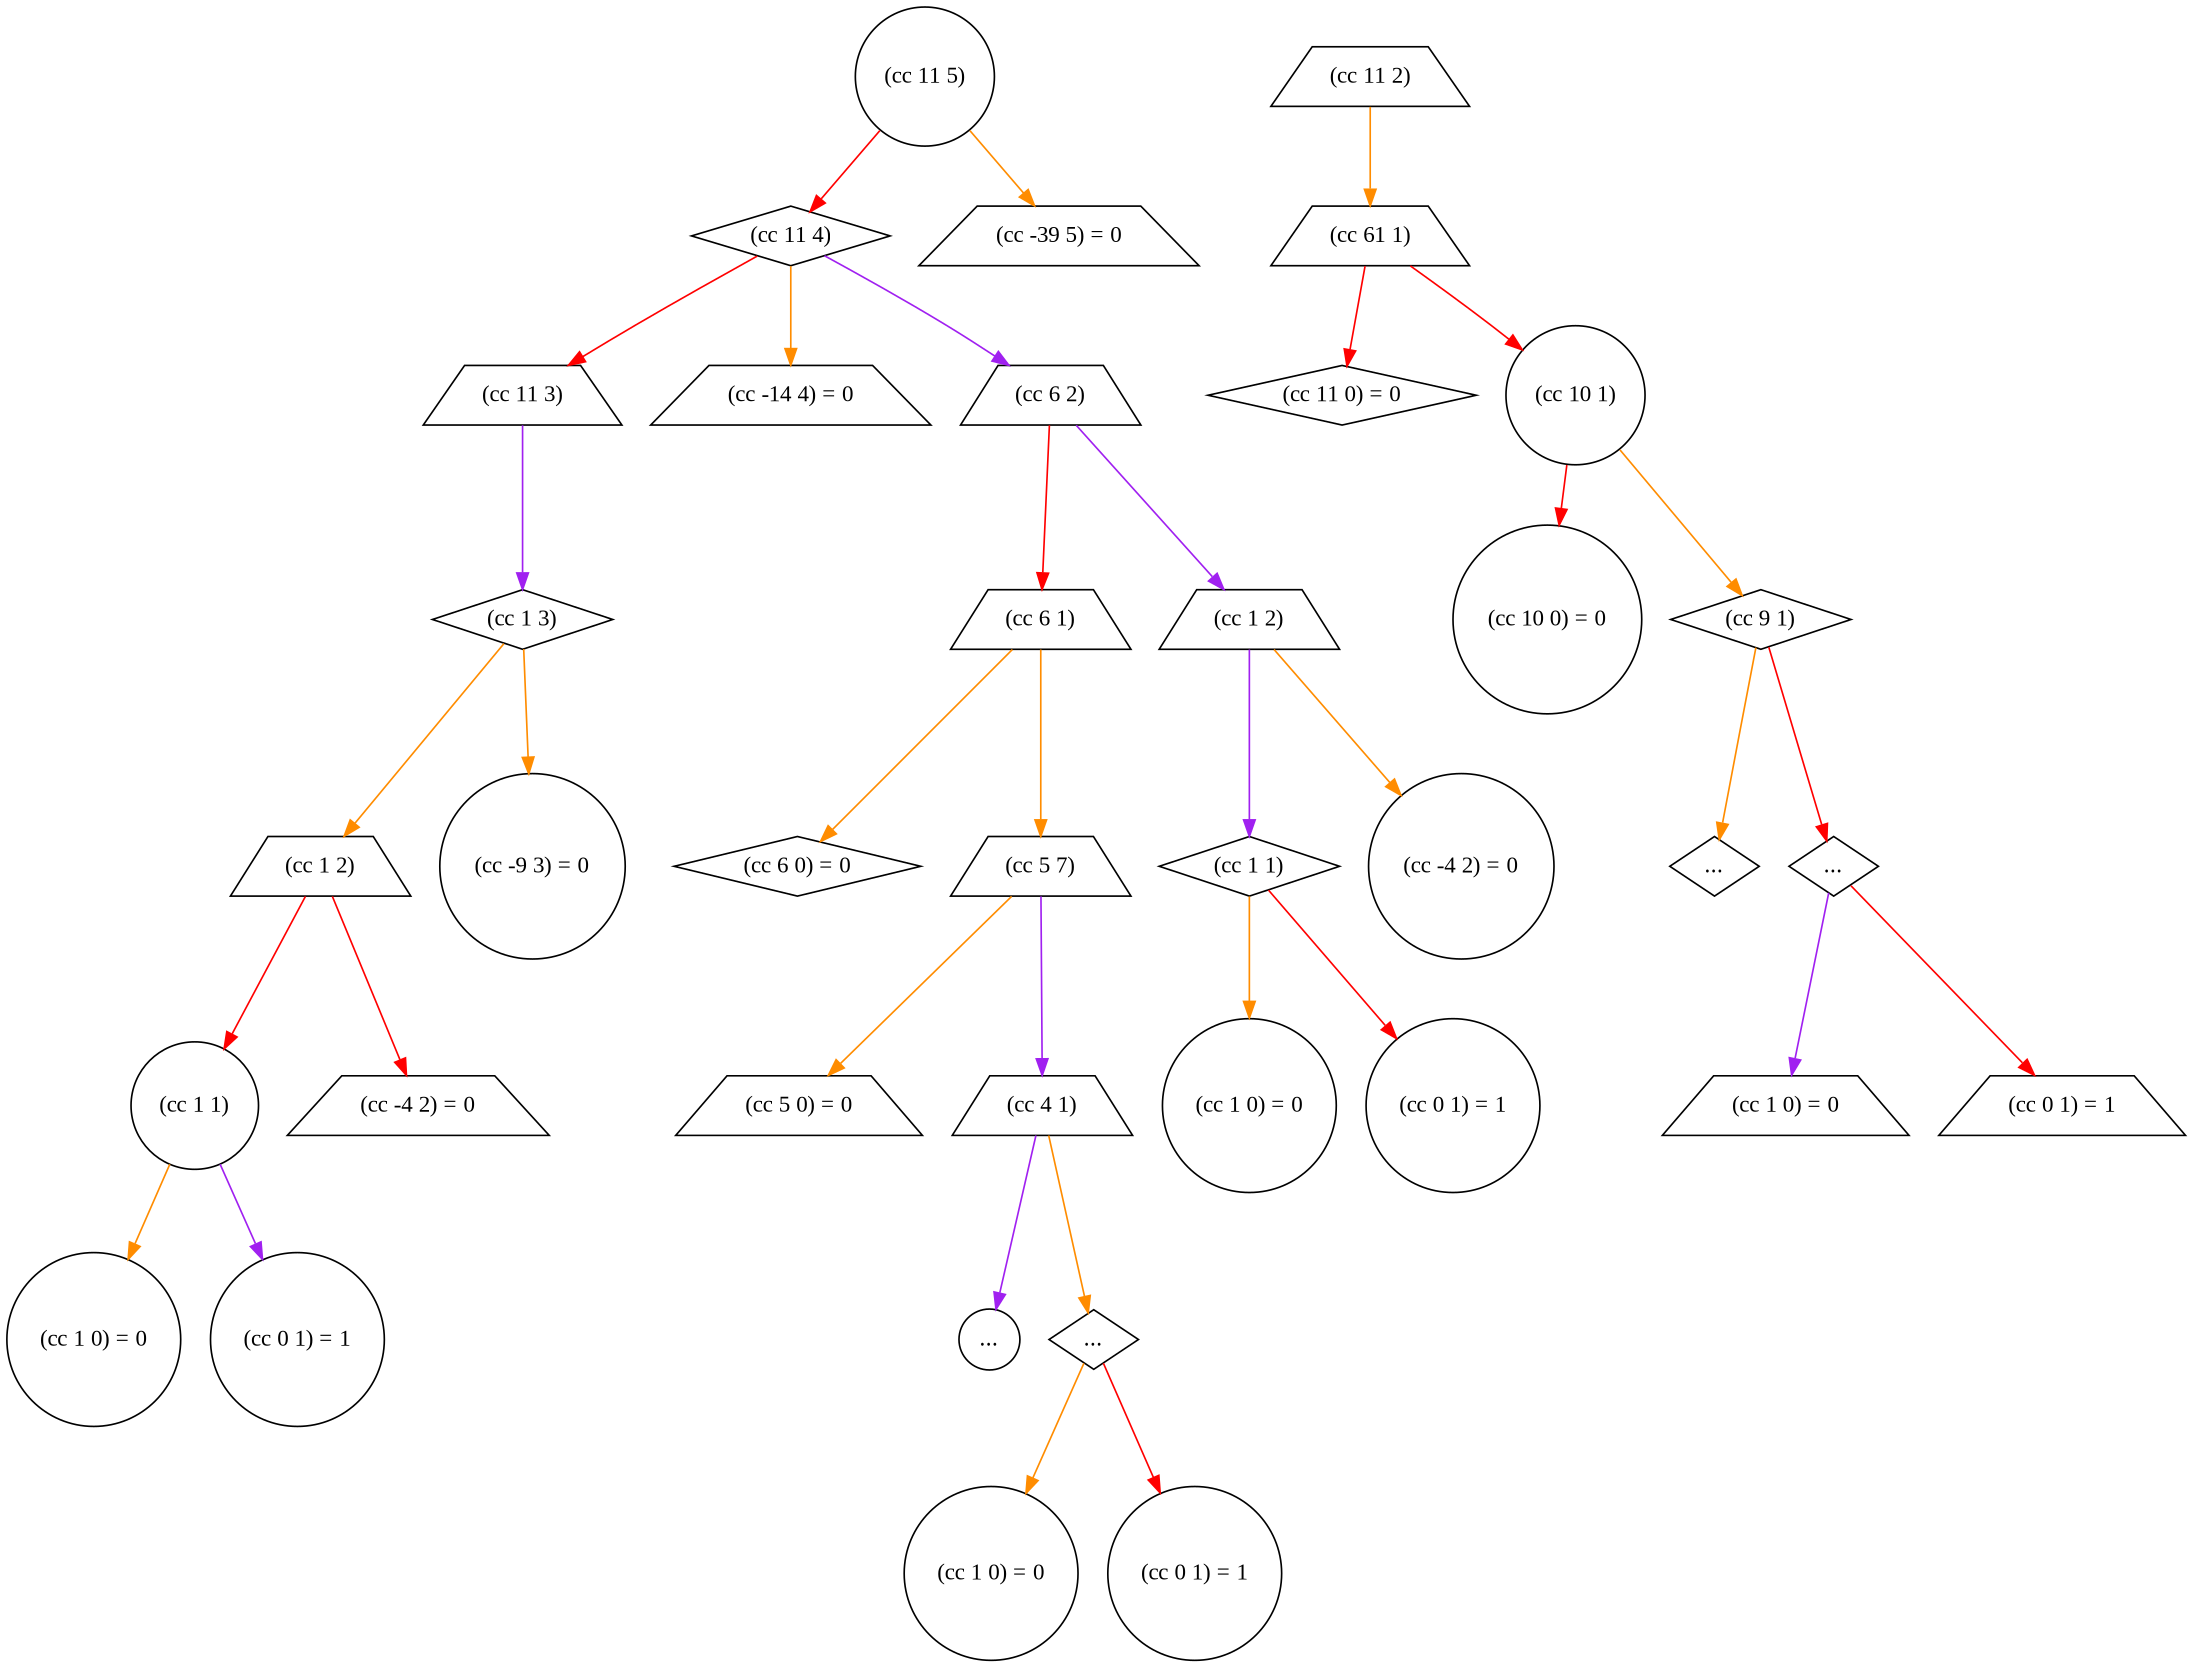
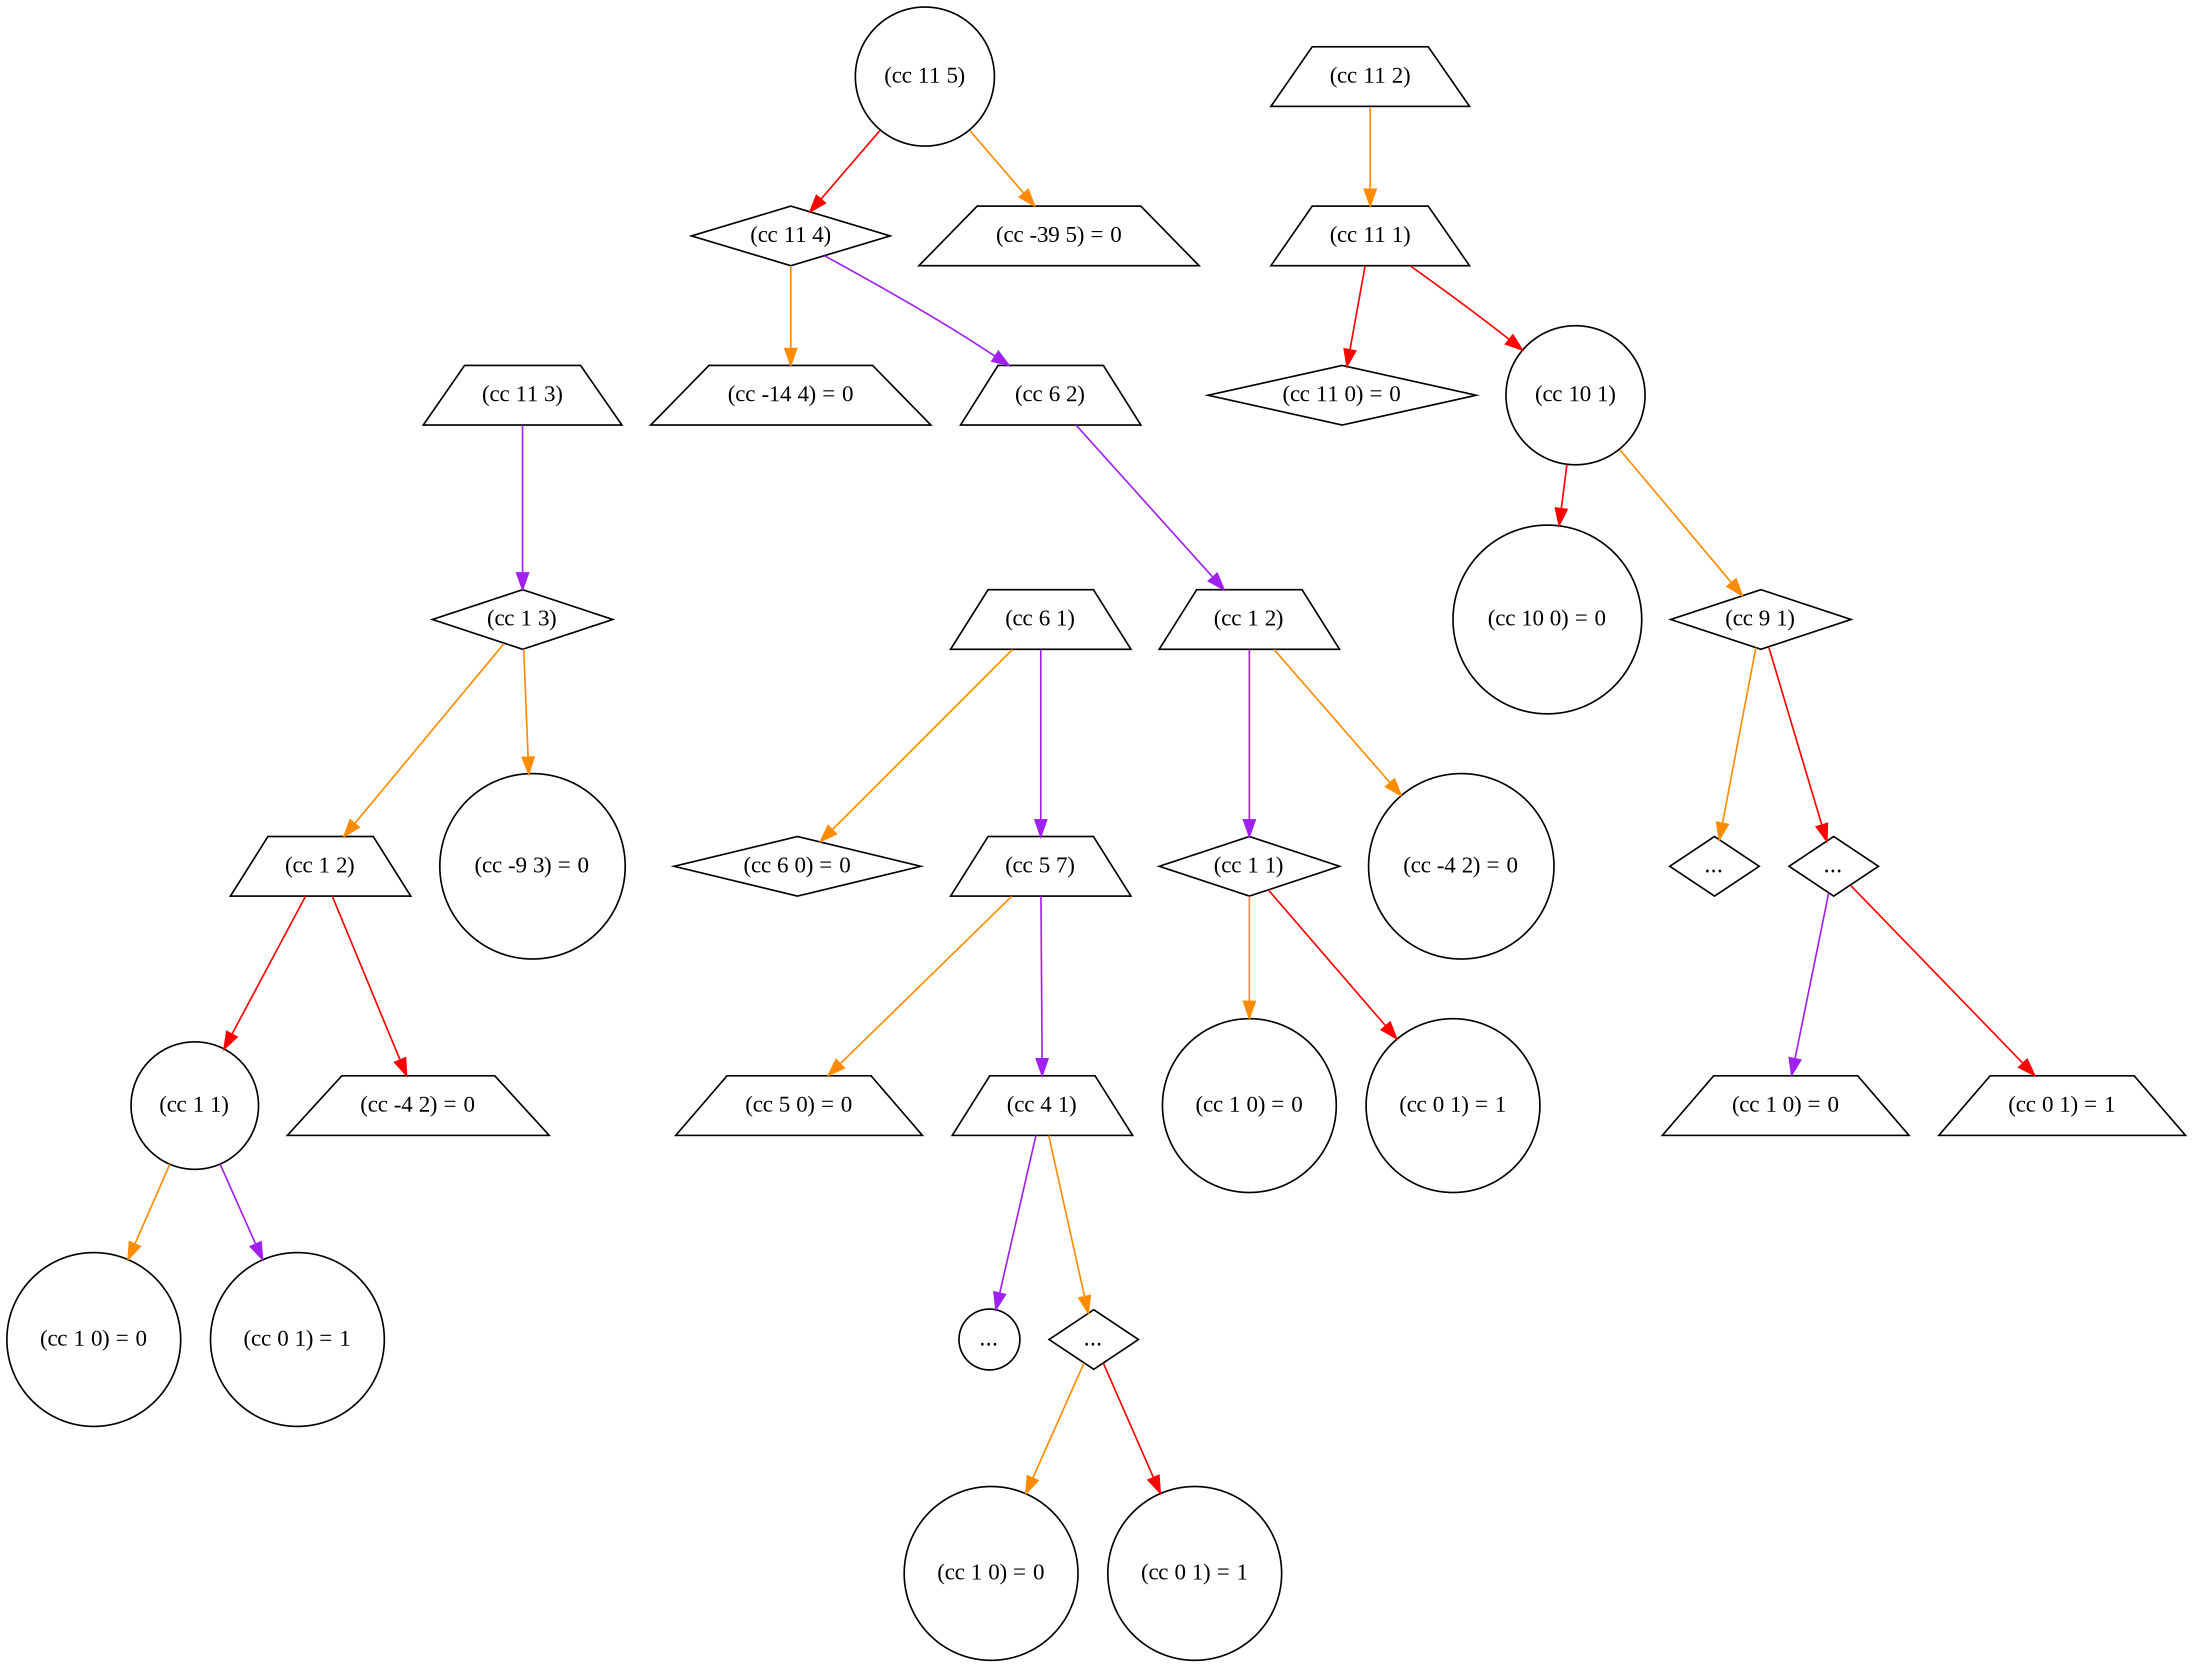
  digraph {
    fontname="Liberation Serif"
    node [fontname="Liberation Serif" shape=trapezium]
    edge [color=darkorange fontname="Liberation Serif"]
    n1 [label="(cc 11 5)" shape=circle]
    n2 [label="(cc 11 4)" shape=diamond]
    n3 [label="(cc -39 5) = 0"]
    n4 [label="(cc 11 3)"]
    n5 [label="(cc -14 4) = 0"]
    n6 [label="(cc 6 2)"]
    n7 [label="(cc 1 3)" shape=diamond]
    n8 [label="(cc 11 2)"]
-   n9 [label="(cc 61 1)"]
+   n9 [label="(cc 11 1)"]
    n10 [label="(cc 1 2)"]
    n11 [label="(cc -9 3) = 0" shape=circle]
    n12 [label="(cc 11 0) = 0" shape=diamond]
    n13 [label="(cc 10 1)" shape=circle]
    n14 [label="(cc 6 1)"]
    n15 [label="(cc 1 2)"]
    n16 [label="(cc 1 1)" shape=circle]
    n17 [label="(cc -4 2) = 0"]
    n18 [label="(cc 10 0) = 0" shape=circle]
    n19 [label="(cc 9 1)" shape=diamond]
    n20 [label="(cc 6 0) = 0" shape=diamond]
    n21 [label="(cc 5 7)"]
    n22 [label="(cc 1 1)" shape=diamond]
    n23 [label="(cc -4 2) = 0" shape=circle]
    n24 [label="..." shape=diamond]
    n25 [label="..." shape=diamond]
    n26 [label="(cc 1 0) = 0"]
    n27 [label="(cc 0 1) = 1"]
    n28 [label="(cc 1 0) = 0" shape=circle]
    n29 [label="(cc 0 1) = 1" shape=circle]
    n30 [label="(cc 5 0) = 0"]
    n31 [label="(cc 4 1)"]
    n32 [label="(cc 1 0) = 0" shape=circle]
    n33 [label="(cc 0 1) = 1" shape=circle]
    n34 [label="..." shape=circle]
    n35 [label="..." shape=diamond]
    n36 [label="(cc 1 0) = 0" shape=circle]
    n37 [label="(cc 0 1) = 1" shape=circle]
    n1 -> n2 [color=red]
    n1 -> n3
-   n2 -> n4 [color=red]
    n2 -> n5
    n2 -> n6 [color=purple]
    n4 -> n7 [color=purple]
-   n6 -> n14 [color=red]
    n6 -> n15 [color=purple]
    n7 -> n10
    n7 -> n11
    n8 -> n9
    n9 -> n12 [color=red]
    n9 -> n13 [color=red]
    n10 -> n16 [color=red]
    n10 -> n17 [color=red]
    n13 -> n18 [color=red]
    n13 -> n19
    n14 -> n20
-   n14 -> n21
+   n14 -> n21 [color=purple]
    n15 -> n22 [color=purple]
    n15 -> n23
    n16 -> n28
    n16 -> n29 [color=purple]
    n19 -> n24
    n19 -> n25 [color=red]
    n21 -> n30
    n21 -> n31 [color=purple]
    n22 -> n32
    n22 -> n33 [color=red]
    n25 -> n26 [color=purple]
    n25 -> n27 [color=red]
    n31 -> n34 [color=purple]
    n31 -> n35
    n35 -> n36
    n35 -> n37 [color=red]
  }
